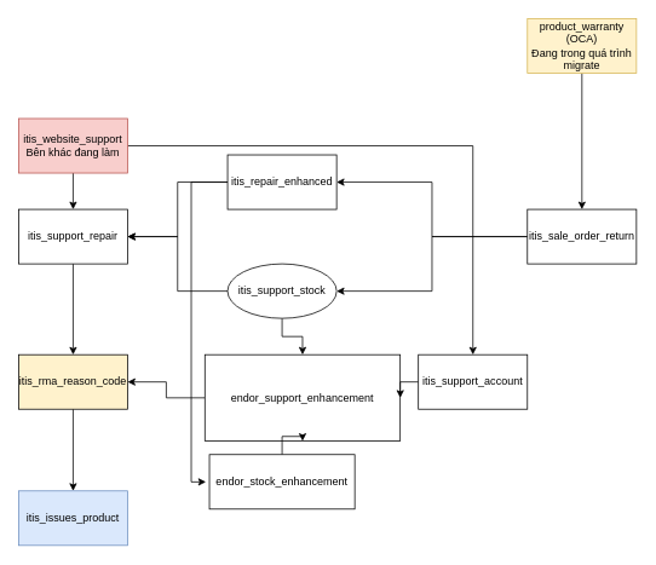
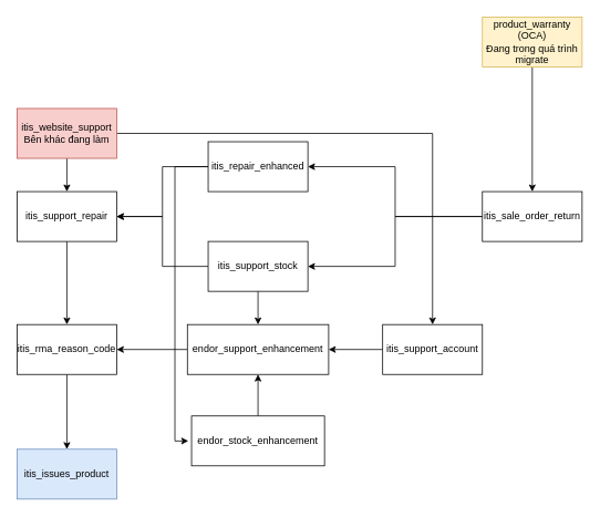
  <mxCell id="0" />
  <mxCell id="1" parent="0" />
  <mxCell id="2" style="edgeStyle=orthogonalEdgeStyle;rounded=0;orthogonalLoop=1;jettySize=auto;html=1;entryX=0.5;entryY=0;entryDx=0;entryDy=0;" edge="1" parent="1" source="4" target="7"><mxGeometry relative="1" as="geometry" /></mxCell>
  <mxCell id="3" style="edgeStyle=orthogonalEdgeStyle;rounded=0;orthogonalLoop=1;jettySize=auto;html=1;" edge="1" parent="1" source="4" target="24"><mxGeometry relative="1" as="geometry" /></mxCell>
  <mxCell id="4" value="itis_website_support&lt;br&gt;Bên khác đang làm" style="rounded=0;whiteSpace=wrap;html=1;fillColor=#f8cecc;strokeColor=#b85450;" vertex="1" parent="1"><mxGeometry x="20" y="130" width="120" height="60" as="geometry" /></mxCell>
  <mxCell id="5" value="itis_issues_product" style="rounded=0;whiteSpace=wrap;html=1;fillColor=#dae8fc;strokeColor=#6c8ebf;" vertex="1" parent="1"><mxGeometry x="20" y="540" width="120" height="60" as="geometry" /></mxCell>
  <mxCell id="6" style="edgeStyle=orthogonalEdgeStyle;rounded=0;orthogonalLoop=1;jettySize=auto;html=1;entryX=0.5;entryY=0;entryDx=0;entryDy=0;" edge="1" parent="1" source="7" target="20"><mxGeometry relative="1" as="geometry" /></mxCell>
  <mxCell id="7" value="itis_support_repair" style="rounded=0;whiteSpace=wrap;html=1;" vertex="1" parent="1"><mxGeometry x="20" y="230" width="120" height="60" as="geometry" /></mxCell>
  <mxCell id="8" style="edgeStyle=orthogonalEdgeStyle;rounded=0;orthogonalLoop=1;jettySize=auto;html=1;entryX=1;entryY=0.5;entryDx=0;entryDy=0;" edge="1" parent="1" source="10" target="7"><mxGeometry relative="1" as="geometry" /></mxCell>
  <mxCell id="9" style="edgeStyle=orthogonalEdgeStyle;rounded=0;orthogonalLoop=1;jettySize=auto;html=1;entryX=0.5;entryY=0;entryDx=0;entryDy=0;" edge="1" parent="1" source="10" target="22"><mxGeometry relative="1" as="geometry" /></mxCell>
- <mxCell id="10" value="itis_support_stock" style="ellipse;whiteSpace=wrap;html=1;" vertex="1" parent="1"><mxGeometry x="250" y="290" width="120" height="60" as="geometry" /></mxCell>
+ <mxCell id="10" value="itis_support_stock" style="rounded=0;whiteSpace=wrap;html=1;" vertex="1" parent="1"><mxGeometry x="250" y="290" width="120" height="60" as="geometry" /></mxCell>
  <mxCell id="11" style="edgeStyle=orthogonalEdgeStyle;rounded=0;orthogonalLoop=1;jettySize=auto;html=1;entryX=1;entryY=0.5;entryDx=0;entryDy=0;" edge="1" parent="1" source="13" target="7"><mxGeometry relative="1" as="geometry" /></mxCell>
  <mxCell id="12" style="edgeStyle=orthogonalEdgeStyle;rounded=0;orthogonalLoop=1;jettySize=auto;html=1;entryX=-0.024;entryY=0.502;entryDx=0;entryDy=0;entryPerimeter=0;" edge="1" parent="1" source="13" target="26"><mxGeometry relative="1" as="geometry"><mxPoint x="210" y="530.69" as="targetPoint" /><Array as="points"><mxPoint x="210" y="200" /><mxPoint x="210" y="530" /></Array></mxGeometry></mxCell>
  <mxCell id="13" value="itis_repair_enhanced" style="rounded=0;whiteSpace=wrap;html=1;" vertex="1" parent="1"><mxGeometry x="250" y="170" width="120" height="60" as="geometry" /></mxCell>
  <mxCell id="14" style="edgeStyle=orthogonalEdgeStyle;rounded=0;orthogonalLoop=1;jettySize=auto;html=1;entryX=1;entryY=0.5;entryDx=0;entryDy=0;" edge="1" parent="1" source="16" target="10"><mxGeometry relative="1" as="geometry" /></mxCell>
  <mxCell id="15" style="edgeStyle=orthogonalEdgeStyle;rounded=0;orthogonalLoop=1;jettySize=auto;html=1;entryX=1;entryY=0.5;entryDx=0;entryDy=0;" edge="1" parent="1" source="16" target="13"><mxGeometry relative="1" as="geometry" /></mxCell>
  <mxCell id="16" value="itis_sale_order_return" style="rounded=0;whiteSpace=wrap;html=1;" vertex="1" parent="1"><mxGeometry x="580" y="230" width="120" height="60" as="geometry" /></mxCell>
  <mxCell id="17" style="edgeStyle=orthogonalEdgeStyle;rounded=0;orthogonalLoop=1;jettySize=auto;html=1;entryX=0.5;entryY=0;entryDx=0;entryDy=0;" edge="1" parent="1" source="18" target="16"><mxGeometry relative="1" as="geometry" /></mxCell>
  <mxCell id="18" value="product_warranty (OCA)&lt;br&gt;Đang trong quá trình migrate" style="rounded=0;whiteSpace=wrap;html=1;fillColor=#fff2cc;strokeColor=#d6b656;" vertex="1" parent="1"><mxGeometry x="580" y="20" width="120" height="60" as="geometry" /></mxCell>
  <mxCell id="19" style="edgeStyle=orthogonalEdgeStyle;rounded=0;orthogonalLoop=1;jettySize=auto;html=1;entryX=0.5;entryY=0;entryDx=0;entryDy=0;" edge="1" parent="1" source="20" target="5"><mxGeometry relative="1" as="geometry" /></mxCell>
- <mxCell id="20" value="itis_rma_reason_code" style="rounded=0;whiteSpace=wrap;html=1;fillColor=#fff2cc;" vertex="1" parent="1"><mxGeometry x="20" y="390" width="120" height="60" as="geometry" /></mxCell>
+ <mxCell id="20" value="itis_rma_reason_code" style="rounded=0;whiteSpace=wrap;html=1;" vertex="1" parent="1"><mxGeometry x="20" y="390" width="120" height="60" as="geometry" /></mxCell>
  <mxCell id="21" style="edgeStyle=orthogonalEdgeStyle;rounded=0;orthogonalLoop=1;jettySize=auto;html=1;entryX=1;entryY=0.5;entryDx=0;entryDy=0;" edge="1" parent="1" source="22" target="20"><mxGeometry relative="1" as="geometry" /></mxCell>
- <mxCell id="22" value="endor_support_enhancement" style="rounded=0;whiteSpace=wrap;html=1;" vertex="1" parent="1"><mxGeometry x="225" y="390" width="215" height="95" as="geometry" /></mxCell>
+ <mxCell id="22" value="endor_support_enhancement" style="rounded=0;whiteSpace=wrap;html=1;" vertex="1" parent="1"><mxGeometry x="225" y="390" width="170" height="60" as="geometry" /></mxCell>
  <mxCell id="23" style="edgeStyle=orthogonalEdgeStyle;rounded=0;orthogonalLoop=1;jettySize=auto;html=1;" edge="1" parent="1" source="24" target="22"><mxGeometry relative="1" as="geometry" /></mxCell>
  <mxCell id="24" value="itis_support_account" style="rounded=0;whiteSpace=wrap;html=1;" vertex="1" parent="1"><mxGeometry x="460" y="390" width="120" height="60" as="geometry" /></mxCell>
  <mxCell id="25" style="edgeStyle=orthogonalEdgeStyle;rounded=0;orthogonalLoop=1;jettySize=auto;html=1;" edge="1" parent="1" source="26" target="22"><mxGeometry relative="1" as="geometry" /></mxCell>
  <mxCell id="26" value="endor_stock_enhancement" style="rounded=0;whiteSpace=wrap;html=1;" vertex="1" parent="1"><mxGeometry x="230" y="500" width="160" height="60" as="geometry" /></mxCell>
